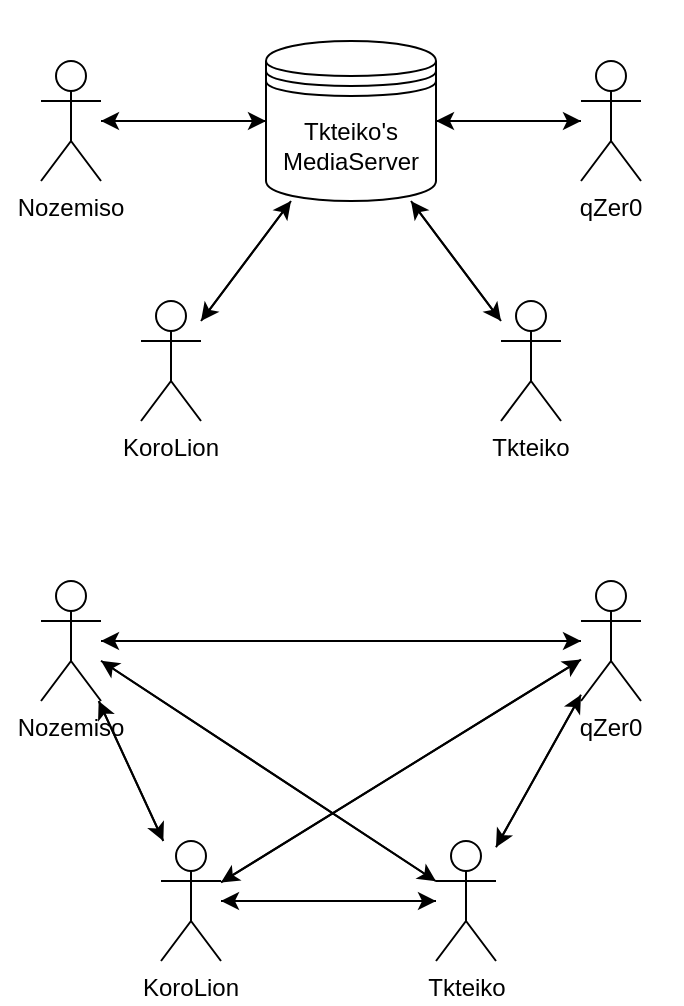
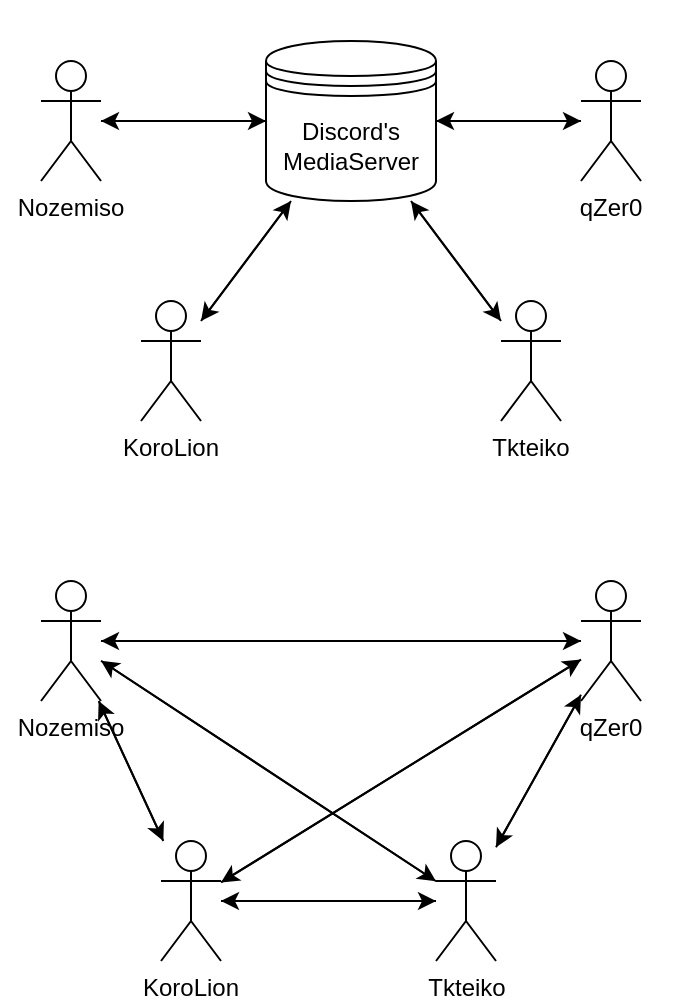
  <mxCell id="0" />
  <mxCell id="1" parent="0" />
  <mxCell id="2" value="" style="rounded=0;orthogonalLoop=1;jettySize=auto;html=1;" edge="1" parent="1" source="3" target="12"><mxGeometry relative="1" as="geometry" /></mxCell>
  <mxCell id="3" value="KoroLion" style="shape=umlActor;verticalLabelPosition=bottom;verticalAlign=top;html=1;outlineConnect=0;" vertex="1" parent="1"><mxGeometry x="70" y="150" width="30" height="60" as="geometry" /></mxCell>
  <mxCell id="4" style="edgeStyle=none;rounded=0;orthogonalLoop=1;jettySize=auto;html=1;entryX=1;entryY=0.5;entryDx=0;entryDy=0;" edge="1" parent="1" source="5" target="12"><mxGeometry relative="1" as="geometry" /></mxCell>
  <mxCell id="5" value="qZer0" style="shape=umlActor;verticalLabelPosition=bottom;verticalAlign=top;html=1;outlineConnect=0;" vertex="1" parent="1"><mxGeometry x="290" y="30" width="30" height="60" as="geometry" /></mxCell>
  <mxCell id="6" style="edgeStyle=none;rounded=0;orthogonalLoop=1;jettySize=auto;html=1;entryX=0;entryY=0.5;entryDx=0;entryDy=0;" edge="1" parent="1" source="7" target="12"><mxGeometry relative="1" as="geometry" /></mxCell>
  <mxCell id="7" value="Nozemiso" style="shape=umlActor;verticalLabelPosition=bottom;verticalAlign=top;html=1;outlineConnect=0;" vertex="1" parent="1"><mxGeometry x="20" y="30" width="30" height="60" as="geometry" /></mxCell>
  <mxCell id="8" value="" style="rounded=0;orthogonalLoop=1;jettySize=auto;html=1;" edge="1" parent="1" source="12" target="3"><mxGeometry relative="1" as="geometry" /></mxCell>
  <mxCell id="9" style="edgeStyle=none;rounded=0;orthogonalLoop=1;jettySize=auto;html=1;" edge="1" parent="1" source="12" target="26"><mxGeometry relative="1" as="geometry" /></mxCell>
  <mxCell id="10" style="edgeStyle=none;rounded=0;orthogonalLoop=1;jettySize=auto;html=1;" edge="1" parent="1" source="12" target="5"><mxGeometry relative="1" as="geometry" /></mxCell>
  <mxCell id="11" style="edgeStyle=none;rounded=0;orthogonalLoop=1;jettySize=auto;html=1;" edge="1" parent="1" source="12" target="7"><mxGeometry relative="1" as="geometry" /></mxCell>
- <mxCell id="12" value="&lt;div&gt;Tkteiko's&lt;/div&gt;&lt;div&gt;MediaServer&lt;br&gt;&lt;/div&gt;" style="shape=datastore;whiteSpace=wrap;html=1;" vertex="1" parent="1"><mxGeometry x="132.5" y="20" width="85" height="80" as="geometry" /></mxCell>
+ <mxCell id="12" value="&lt;div&gt;Discord's&lt;/div&gt;&lt;div&gt;MediaServer&lt;br&gt;&lt;/div&gt;" style="shape=datastore;whiteSpace=wrap;html=1;" vertex="1" parent="1"><mxGeometry x="132.5" y="20" width="85" height="80" as="geometry" /></mxCell>
  <mxCell id="13" style="edgeStyle=none;rounded=0;orthogonalLoop=1;jettySize=auto;html=1;" edge="1" parent="1" source="16" target="24"><mxGeometry relative="1" as="geometry" /></mxCell>
  <mxCell id="14" style="edgeStyle=none;rounded=0;orthogonalLoop=1;jettySize=auto;html=1;" edge="1" parent="1" source="16" target="20"><mxGeometry relative="1" as="geometry" /></mxCell>
  <mxCell id="15" style="edgeStyle=none;rounded=0;orthogonalLoop=1;jettySize=auto;html=1;" edge="1" parent="1" source="16" target="30"><mxGeometry relative="1" as="geometry" /></mxCell>
  <mxCell id="16" value="Nozemiso" style="shape=umlActor;verticalLabelPosition=bottom;verticalAlign=top;html=1;outlineConnect=0;" vertex="1" parent="1"><mxGeometry x="20" y="290" width="30" height="60" as="geometry" /></mxCell>
  <mxCell id="17" style="edgeStyle=none;rounded=0;orthogonalLoop=1;jettySize=auto;html=1;" edge="1" parent="1" source="20" target="16"><mxGeometry relative="1" as="geometry" /></mxCell>
  <mxCell id="18" style="edgeStyle=none;rounded=0;orthogonalLoop=1;jettySize=auto;html=1;" edge="1" parent="1" source="20" target="24"><mxGeometry relative="1" as="geometry" /></mxCell>
  <mxCell id="19" style="edgeStyle=none;rounded=0;orthogonalLoop=1;jettySize=auto;html=1;" edge="1" parent="1" source="20" target="30"><mxGeometry relative="1" as="geometry" /></mxCell>
  <mxCell id="20" value="qZer0" style="shape=umlActor;verticalLabelPosition=bottom;verticalAlign=top;html=1;outlineConnect=0;" vertex="1" parent="1"><mxGeometry x="290" y="290" width="30" height="60" as="geometry" /></mxCell>
  <mxCell id="21" style="edgeStyle=none;rounded=0;orthogonalLoop=1;jettySize=auto;html=1;" edge="1" parent="1" source="24" target="16"><mxGeometry relative="1" as="geometry"><mxPoint x="60" y="340" as="targetPoint" /></mxGeometry></mxCell>
  <mxCell id="22" style="edgeStyle=none;rounded=0;orthogonalLoop=1;jettySize=auto;html=1;" edge="1" parent="1" source="24" target="20"><mxGeometry relative="1" as="geometry" /></mxCell>
  <mxCell id="23" style="edgeStyle=none;rounded=0;orthogonalLoop=1;jettySize=auto;html=1;" edge="1" parent="1" source="24" target="30"><mxGeometry relative="1" as="geometry" /></mxCell>
  <mxCell id="24" value="KoroLion" style="shape=umlActor;verticalLabelPosition=bottom;verticalAlign=top;html=1;outlineConnect=0;" vertex="1" parent="1"><mxGeometry x="80" y="420" width="30" height="60" as="geometry" /></mxCell>
  <mxCell id="25" style="edgeStyle=none;rounded=0;orthogonalLoop=1;jettySize=auto;html=1;" edge="1" parent="1" source="26" target="12"><mxGeometry relative="1" as="geometry" /></mxCell>
  <mxCell id="26" value="Tkteiko" style="shape=umlActor;verticalLabelPosition=bottom;verticalAlign=top;html=1;outlineConnect=0;" vertex="1" parent="1"><mxGeometry x="250" y="150" width="30" height="60" as="geometry" /></mxCell>
  <mxCell id="27" style="edgeStyle=none;rounded=0;orthogonalLoop=1;jettySize=auto;html=1;" edge="1" parent="1" source="30" target="24"><mxGeometry relative="1" as="geometry" /></mxCell>
  <mxCell id="28" style="edgeStyle=none;rounded=0;orthogonalLoop=1;jettySize=auto;html=1;" edge="1" parent="1" source="30" target="16"><mxGeometry relative="1" as="geometry" /></mxCell>
  <mxCell id="29" style="edgeStyle=none;rounded=0;orthogonalLoop=1;jettySize=auto;html=1;" edge="1" parent="1" source="30" target="20"><mxGeometry relative="1" as="geometry" /></mxCell>
  <mxCell id="30" value="Tkteiko" style="shape=umlActor;verticalLabelPosition=bottom;verticalAlign=top;html=1;outlineConnect=0;" vertex="1" parent="1"><mxGeometry x="217.5" y="420" width="30" height="60" as="geometry" /></mxCell>
